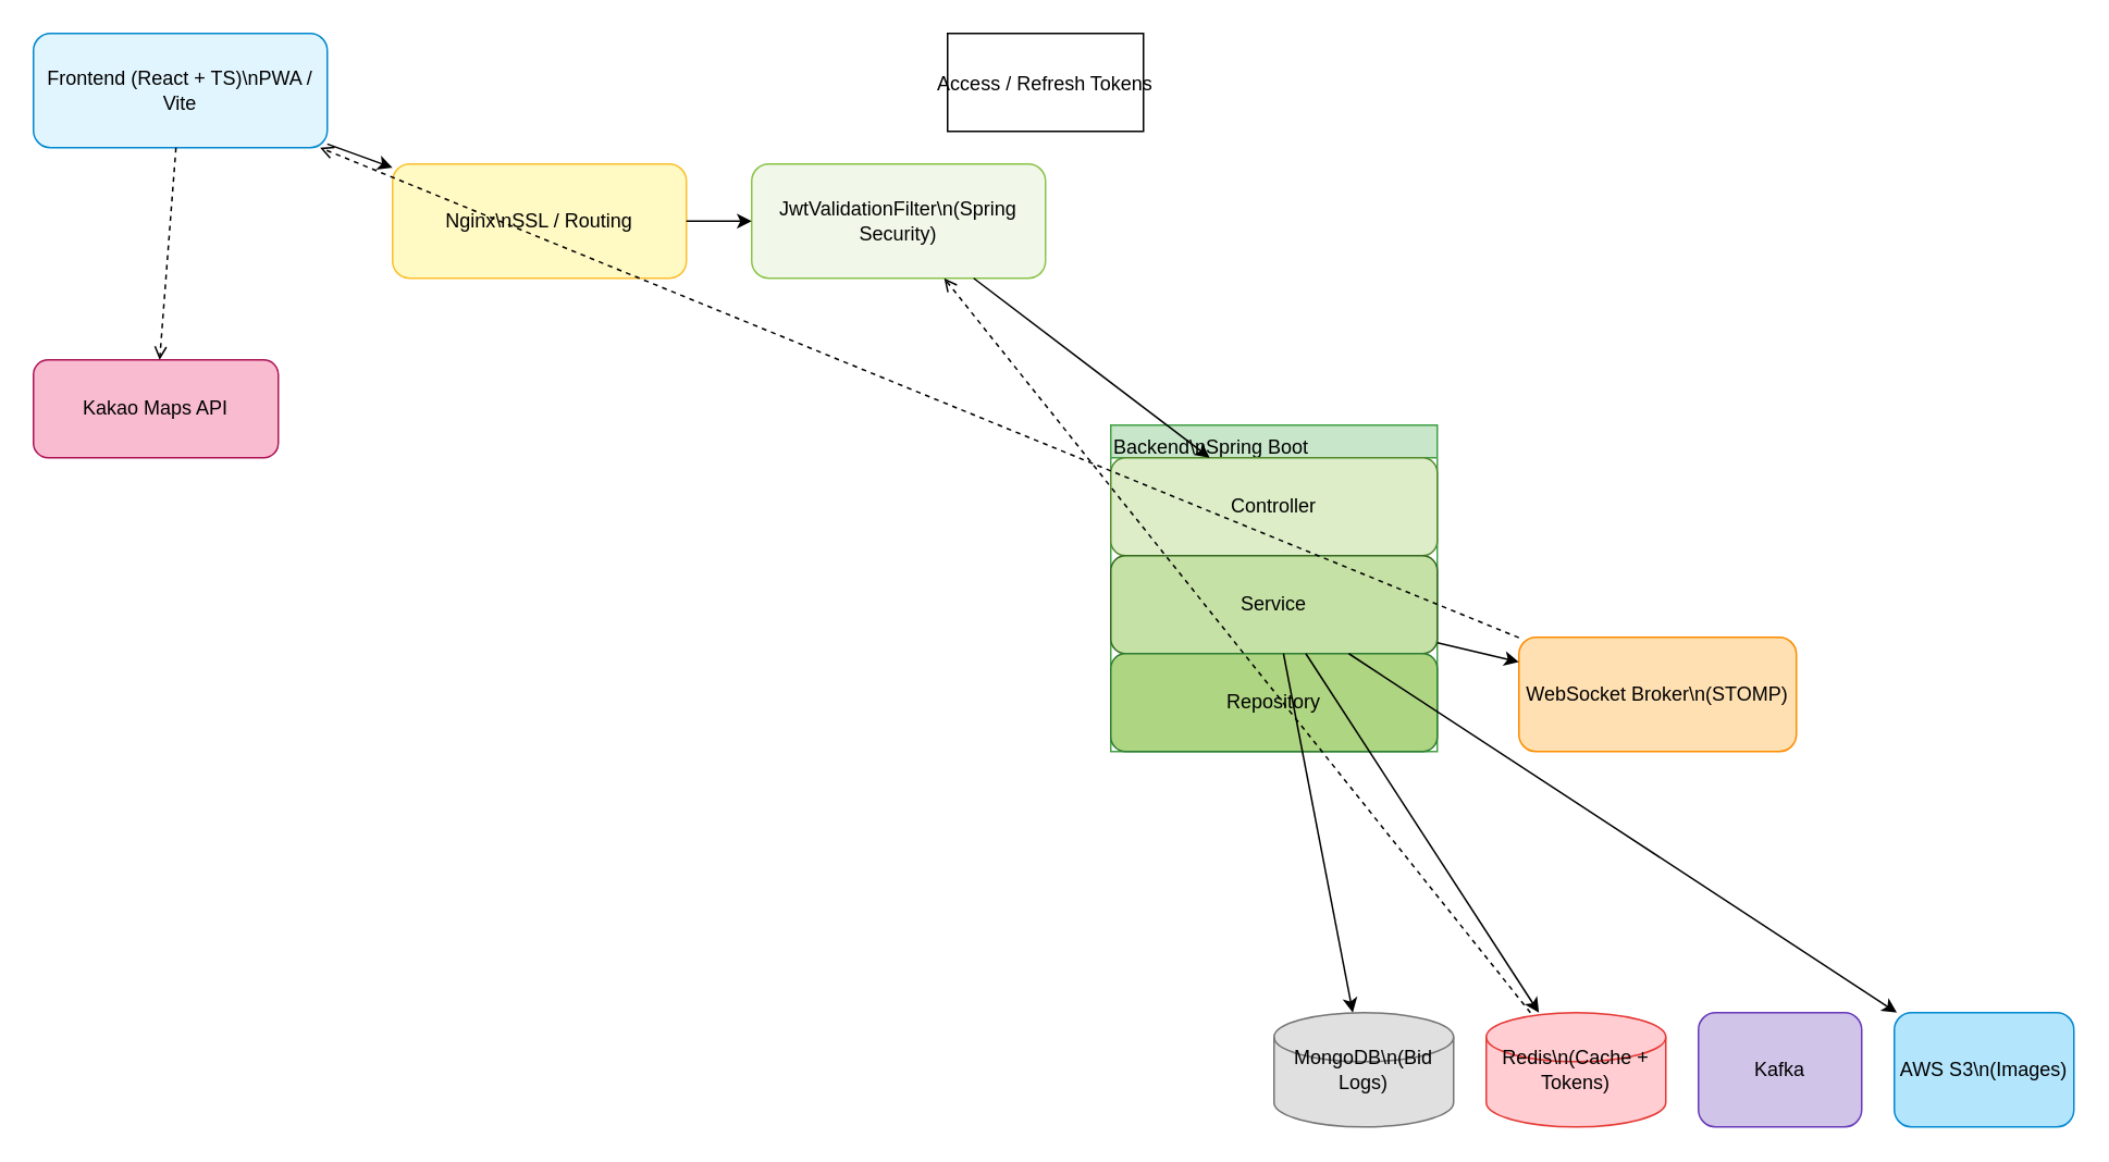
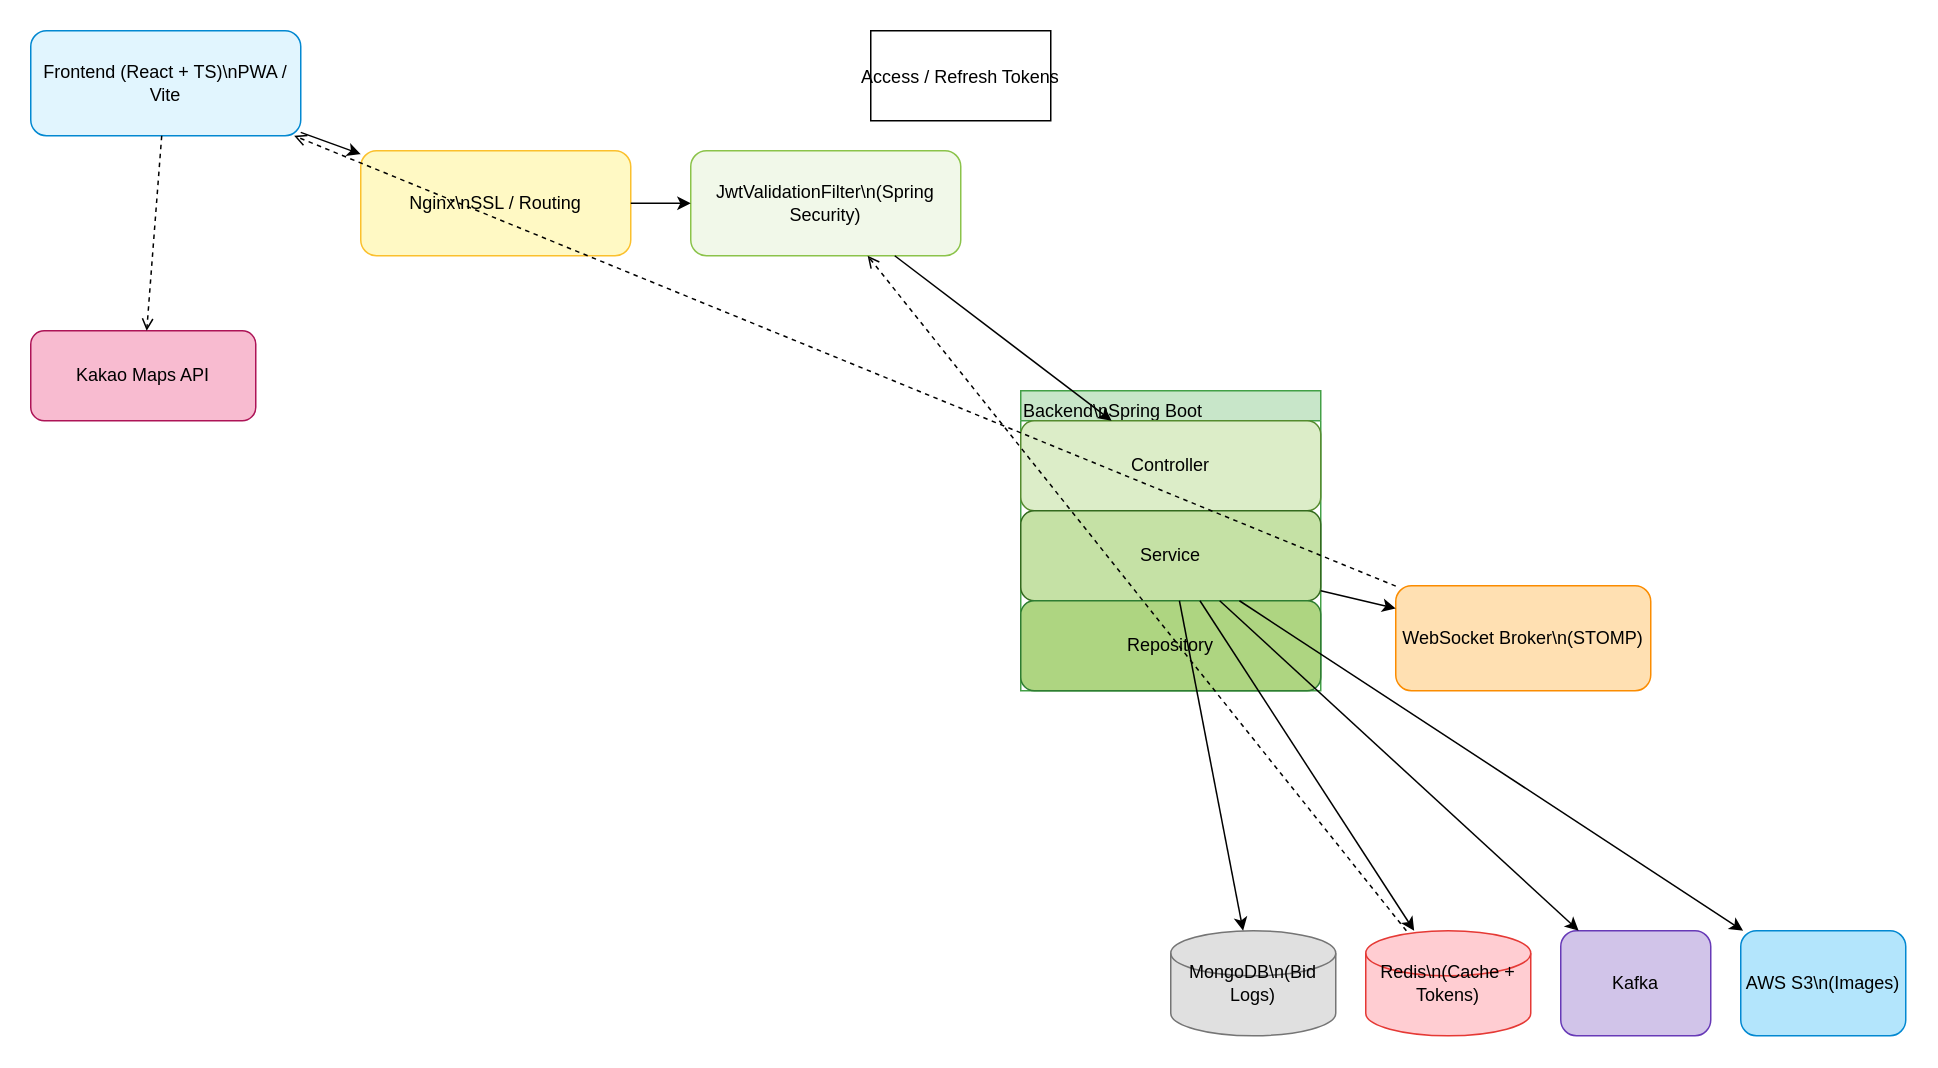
  <mxCell id="0" />
  <mxCell id="1" parent="0" />
  <mxCell id="2" value="Frontend (React + TS)\nPWA / Vite" style="rounded=1;whiteSpace=wrap;html=1;fillColor=#E1F5FE;strokeColor=#0288D1" parent="1" vertex="1"><mxGeometry x="20" y="20" width="180" height="70" as="geometry" /></mxCell>
  <mxCell id="3" value="Nginx\nSSL / Routing" style="rounded=1;whiteSpace=wrap;html=1;fillColor=#FFF9C4;strokeColor=#FBC02D" parent="1" vertex="1"><mxGeometry x="240" y="100" width="180" height="70" as="geometry" /></mxCell>
  <mxCell id="4" value="JwtValidationFilter\n(Spring Security)" style="rounded=1;whiteSpace=wrap;html=1;fillColor=#F1F8E9;strokeColor=#8BC34A" parent="1" vertex="1"><mxGeometry x="460" y="100" width="180" height="70" as="geometry" /></mxCell>
  <mxCell id="5" value="" style="swimlane;childLayout=stackLayout;html=1;startSize=20;fillColor=#C8E6C9;strokeColor=#43A047" parent="1" vertex="1"><mxGeometry x="680" y="260" width="200" height="200" as="geometry" /></mxCell>
  <mxCell id="6" value="Backend\nSpring Boot" style="text;html=1;strokeColor=none;fillColor=none" parent="5" vertex="1"><mxGeometry width="200" height="20" as="geometry" /></mxCell>
  <mxCell id="7" value="Controller" style="rounded=1;whiteSpace=wrap;html=1;fillColor=#DCEDC8;strokeColor=#558B2F" parent="5" vertex="1"><mxGeometry y="20" width="200" height="60" as="geometry" /></mxCell>
  <mxCell id="8" value="Service" style="rounded=1;whiteSpace=wrap;html=1;fillColor=#C5E1A5;strokeColor=#33691E" parent="5" vertex="1"><mxGeometry y="80" width="200" height="60" as="geometry" /></mxCell>
  <mxCell id="9" value="Repository" style="rounded=1;whiteSpace=wrap;html=1;fillColor=#AED581;strokeColor=#2E7D32" parent="5" vertex="1"><mxGeometry y="140" width="200" height="60" as="geometry" /></mxCell>
  <mxCell id="10" style="endArrow=classic" parent="5" source="7" target="8" edge="1"><mxGeometry relative="1" as="geometry" /></mxCell>
  <mxCell id="11" style="endArrow=classic" parent="5" source="8" target="9" edge="1"><mxGeometry relative="1" as="geometry" /></mxCell>
  <mxCell id="12" value="WebSocket Broker\n(STOMP)" style="rounded=1;whiteSpace=wrap;html=1;fillColor=#FFE0B2;strokeColor=#FB8C00" parent="1" vertex="1"><mxGeometry x="930" y="390" width="170" height="70" as="geometry" /></mxCell>
  <mxCell id="13" value="MongoDB\n(Bid Logs)" style="shape=cylinder3;whiteSpace=wrap;html=1;fillColor=#E0E0E0;strokeColor=#757575" parent="1" vertex="1"><mxGeometry x="780" y="620" width="110" height="70" as="geometry" /></mxCell>
  <mxCell id="14" value="Redis\n(Cache + Tokens)" style="shape=cylinder3;whiteSpace=wrap;html=1;fillColor=#FFCDD2;strokeColor=#E53935" parent="1" vertex="1"><mxGeometry x="910" y="620" width="110" height="70" as="geometry" /></mxCell>
  <mxCell id="15" value="Kafka" style="rounded=1;whiteSpace=wrap;html=1;fillColor=#D1C4E9;strokeColor=#673AB7" parent="1" vertex="1"><mxGeometry x="1040" y="620" width="100" height="70" as="geometry" /></mxCell>
  <mxCell id="16" value="AWS S3\n(Images)" style="rounded=1;whiteSpace=wrap;html=1;fillColor=#B3E5FC;strokeColor=#0288D1" parent="1" vertex="1"><mxGeometry x="1160" y="620" width="110" height="70" as="geometry" /></mxCell>
  <mxCell id="17" value="Kakao Maps API" style="rounded=1;whiteSpace=wrap;html=1;fillColor=#F8BBD0;strokeColor=#AD1457" parent="1" vertex="1"><mxGeometry x="20" y="220" width="150" height="60" as="geometry" /></mxCell>
  <mxCell id="18" style="endArrow=classic" parent="1" source="2" target="3" edge="1"><mxGeometry relative="1" as="geometry" /></mxCell>
  <mxCell id="19" style="endArrow=classic" parent="1" source="3" target="4" edge="1"><mxGeometry relative="1" as="geometry" /></mxCell>
  <mxCell id="20" style="endArrow=classic" parent="1" source="4" target="7" edge="1"><mxGeometry relative="1" as="geometry" /></mxCell>
  <mxCell id="21" style="endArrow=classic" parent="1" source="8" target="13" edge="1"><mxGeometry relative="1" as="geometry" /></mxCell>
  <mxCell id="22" style="endArrow=classic" parent="1" source="8" target="14" edge="1"><mxGeometry relative="1" as="geometry" /></mxCell>
+ <mxCell id="23" style="endArrow=classic" parent="1" source="8" target="15" edge="1"><mxGeometry relative="1" as="geometry" /></mxCell>
  <mxCell id="24" style="endArrow=classic" parent="1" source="8" target="16" edge="1"><mxGeometry relative="1" as="geometry" /></mxCell>
  <mxCell id="25" style="endArrow=classic" parent="1" source="8" target="12" edge="1"><mxGeometry relative="1" as="geometry" /></mxCell>
  <mxCell id="26" style="dashed=1;endArrow=open" parent="1" source="12" target="2" edge="1"><mxGeometry relative="1" as="geometry" /></mxCell>
  <mxCell id="27" style="dashed=1;endArrow=open" parent="1" source="2" target="17" edge="1"><mxGeometry relative="1" as="geometry" /></mxCell>
  <mxCell id="28" value="Access / Refresh Tokens" style="note;fillColor=#FFF;strokeColor=#000" parent="1" vertex="1"><mxGeometry x="580" y="20" width="120" height="60" as="geometry" /></mxCell>
  <mxCell id="29" style="dashed=1;endArrow=open" parent="1" source="14" target="4" edge="1"><mxGeometry relative="1" as="geometry" /></mxCell>
